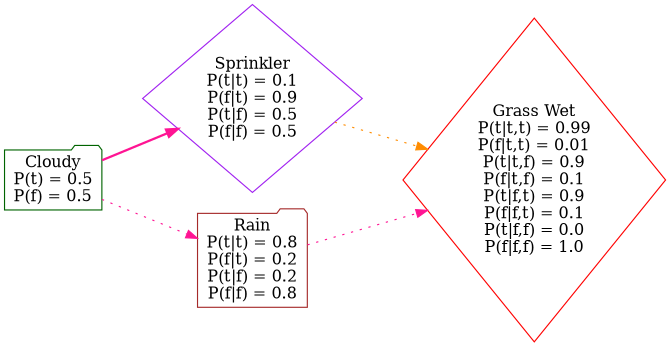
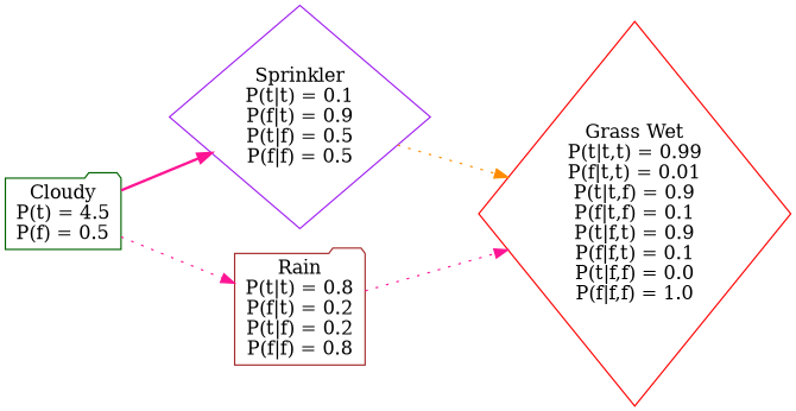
  digraph {
    rankdir=LR
    node [shape=folder]
    edge [color=deeppink style=dotted]
-   n1 [label="Cloudy\nP(t) = 0.5\nP(f) = 0.5" color=darkgreen]
+   n1 [label="Cloudy\nP(t) = 4.5\nP(f) = 0.5" color=darkgreen]
    n2 [label="Sprinkler\nP(t|t) = 0.1\nP(f|t) = 0.9\nP(t|f) = 0.5\nP(f|f) = 0.5" color=purple shape=diamond]
    n3 [label="Rain\nP(t|t) = 0.8\nP(f|t) = 0.2\nP(t|f) = 0.2\nP(f|f) = 0.8" color=brown]
    n4 [label="Grass Wet\nP(t|t,t) = 0.99\nP(f|t,t) = 0.01\nP(t|t,f) = 0.9\nP(f|t,f) = 0.1\nP(t|f,t) = 0.9\nP(f|f,t) = 0.1\nP(t|f,f) = 0.0\nP(f|f,f) = 1.0" color=red shape=diamond]
    n1 -> n2 [style=bold]
    n1 -> n3
    n2 -> n4 [color=darkorange]
    n3 -> n4
  }
